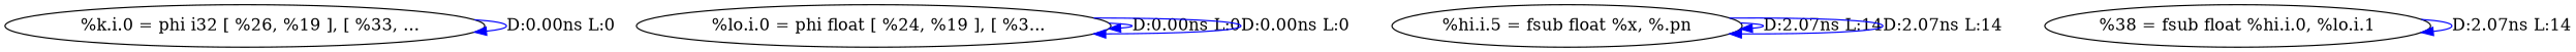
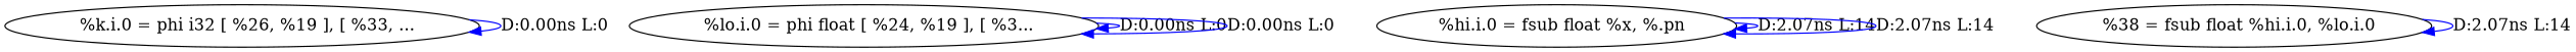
  digraph {
    edge [color=blue]
    n1 [label="  %k.i.0 = phi i32 [ %26, %19 ], [ %33, ..."]
    n2 [label="  %lo.i.0 = phi float [ %24, %19 ], [ %3..."]
-   n3 [label="%hi.i.5 = fsub float %x, %.pn"]
-   n4 [label="%38 = fsub float %hi.i.0, %lo.i.1"]
+   n3 [label="  %hi.i.0 = fsub float %x, %.pn"]
+   n4 [label="  %38 = fsub float %hi.i.0, %lo.i.0"]
    n1 -> n1 [label="D:0.00ns L:0"]
    n2 -> n2 [label="D:0.00ns L:0"]
    n2 -> n2 [label="D:0.00ns L:0"]
    n3 -> n3 [label="D:2.07ns L:14"]
    n3 -> n3 [label="D:2.07ns L:14"]
    n4 -> n4 [label="D:2.07ns L:14"]
  }
